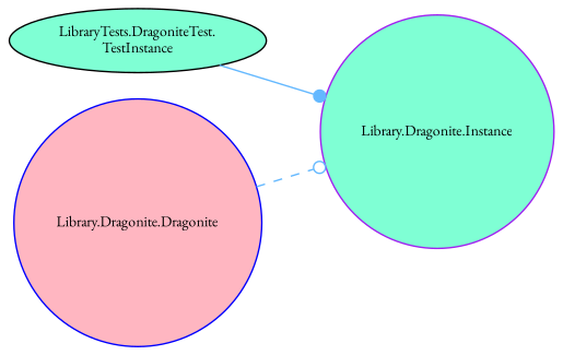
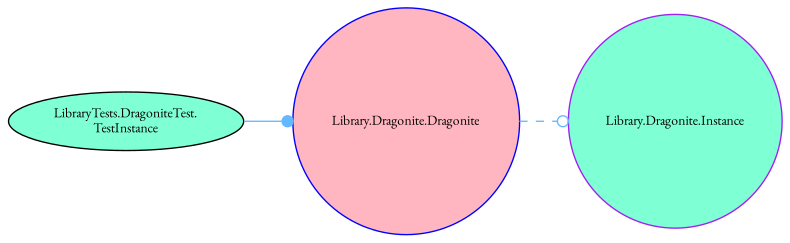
  digraph {
    fontname="EB Garamond"
    rankdir=LR
    node [fillcolor=aquamarine fontname="EB Garamond" fontsize=10 shape=circle style=filled]
    edge [color=steelblue1 fontname="EB Garamond" fontsize=10 labelfontname=Helvetica labelfontsize=10]
    n1 [color=black fontcolor=black height=0.2 label="LibraryTests.DragoniteTest.\lTestInstance" shape=ellipse width=0.4]
    n2 [color=purple height=0.2 label="Library.Dragonite.Instance" width=0.4]
    n3 [color=blue fillcolor=lightpink height=0.2 label="Library.Dragonite.Dragonite" width=0.4]
-   n1 -> n2 [arrowhead=dot style=solid]
+   n1 -> n3 [arrowhead=dot style=solid]
    n3 -> n2 [arrowhead=odot style=dashed]
  }
